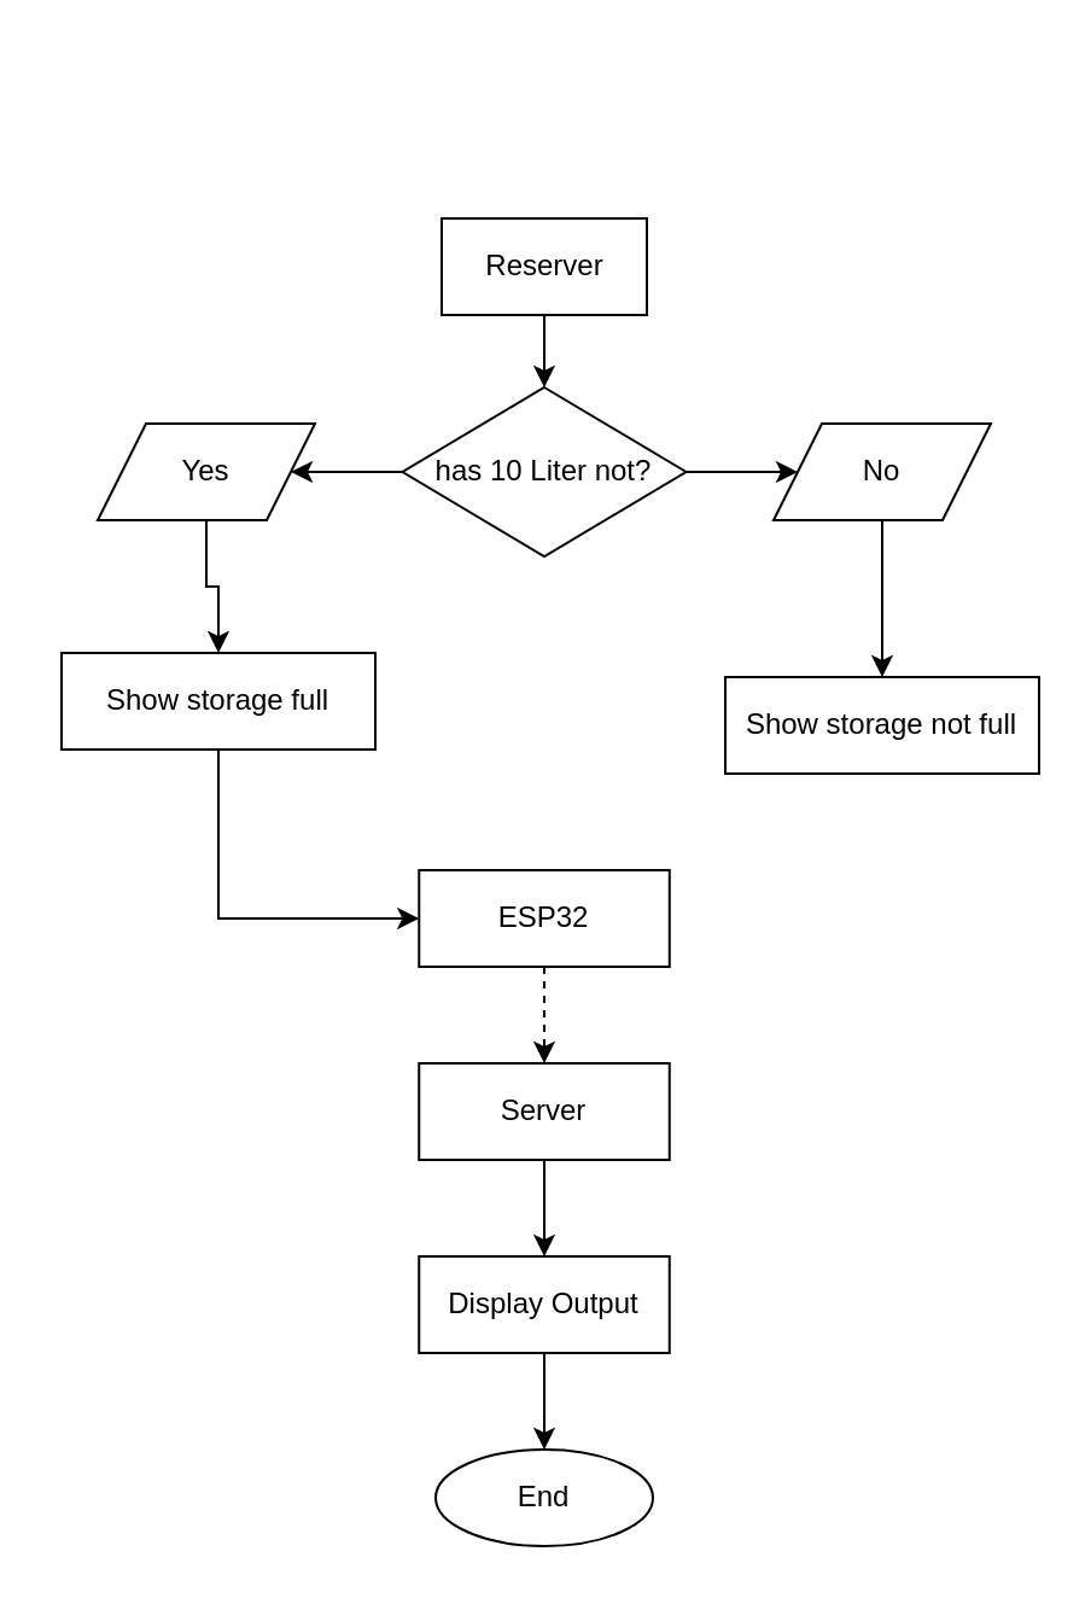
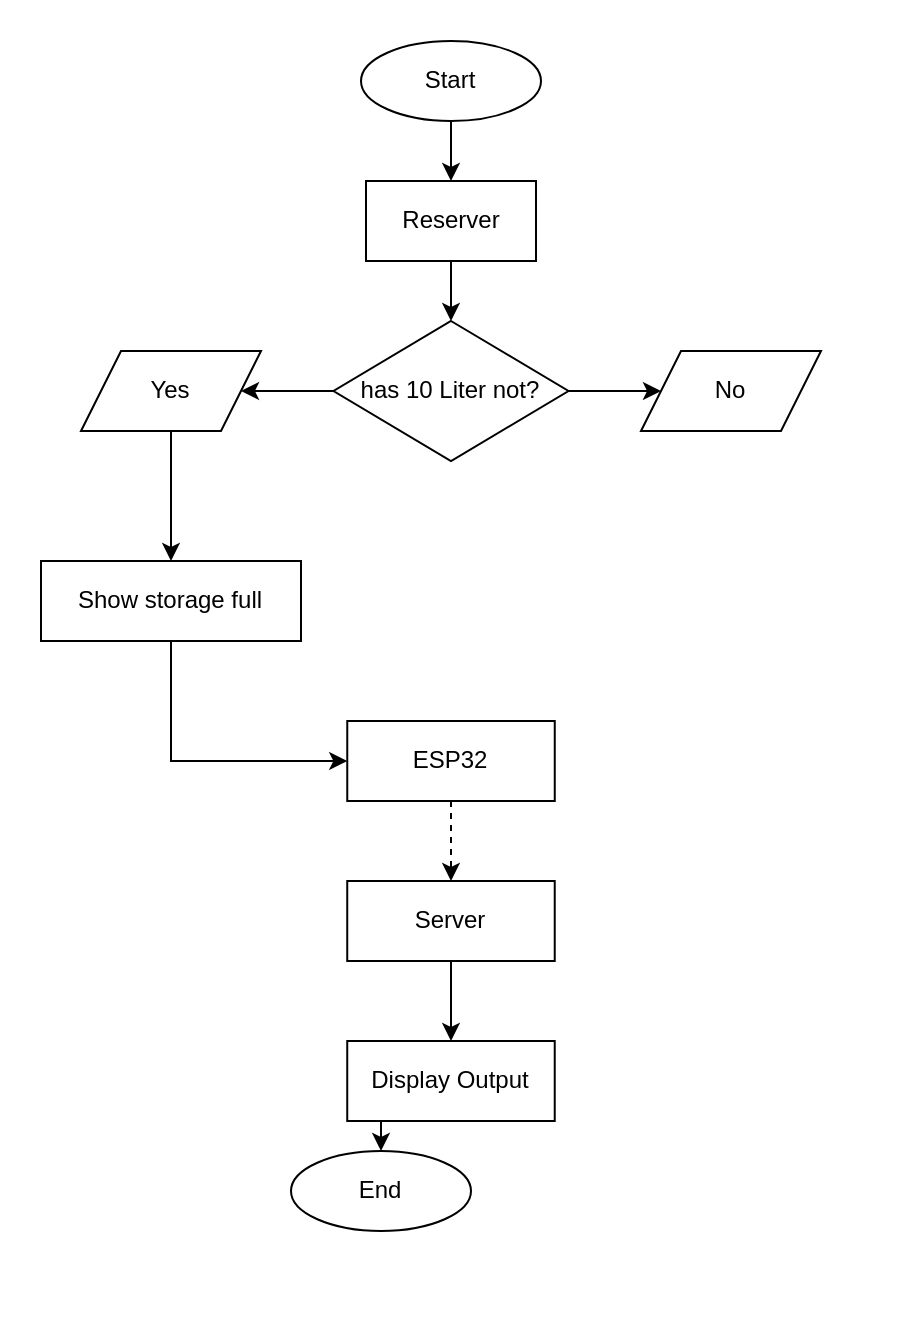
  <mxCell id="0" />
  <mxCell id="1" parent="0" />
+ <mxCell id="2" style="edgeStyle=orthogonalEdgeStyle;rounded=0;orthogonalLoop=1;jettySize=auto;html=1;exitX=0.5;exitY=1;exitDx=0;exitDy=0;entryX=0.5;entryY=0;entryDx=0;entryDy=0;" edge="1" parent="1" source="3" target="5"><mxGeometry relative="1" as="geometry" /></mxCell>
+ <mxCell id="3" value="Start" style="ellipse;whiteSpace=wrap;html=1;" vertex="1" parent="1"><mxGeometry x="180" y="20" width="90" height="40" as="geometry" /></mxCell>
  <mxCell id="4" style="edgeStyle=orthogonalEdgeStyle;rounded=0;orthogonalLoop=1;jettySize=auto;html=1;exitX=0.5;exitY=1;exitDx=0;exitDy=0;entryX=0.5;entryY=0;entryDx=0;entryDy=0;" edge="1" parent="1" source="5" target="8"><mxGeometry relative="1" as="geometry" /></mxCell>
  <mxCell id="5" value="Reserver" style="rounded=0;whiteSpace=wrap;html=1;" vertex="1" parent="1"><mxGeometry x="182.5" y="90" width="85" height="40" as="geometry" /></mxCell>
  <mxCell id="6" style="edgeStyle=orthogonalEdgeStyle;rounded=0;orthogonalLoop=1;jettySize=auto;html=1;exitX=1;exitY=0.5;exitDx=0;exitDy=0;entryX=0;entryY=0.5;entryDx=0;entryDy=0;" edge="1" parent="1" source="8" target="12"><mxGeometry relative="1" as="geometry" /></mxCell>
  <mxCell id="7" style="edgeStyle=orthogonalEdgeStyle;rounded=0;orthogonalLoop=1;jettySize=auto;html=1;exitX=0;exitY=0.5;exitDx=0;exitDy=0;entryX=1;entryY=0.5;entryDx=0;entryDy=0;" edge="1" parent="1" source="8" target="10"><mxGeometry relative="1" as="geometry" /></mxCell>
  <mxCell id="8" value="has 10 Liter not?" style="rhombus;whiteSpace=wrap;html=1;" vertex="1" parent="1"><mxGeometry x="166.25" y="160" width="117.5" height="70" as="geometry" /></mxCell>
  <mxCell id="9" style="edgeStyle=orthogonalEdgeStyle;rounded=0;orthogonalLoop=1;jettySize=auto;html=1;exitX=0.5;exitY=1;exitDx=0;exitDy=0;entryX=0.5;entryY=0;entryDx=0;entryDy=0;" edge="1" parent="1" source="10" target="14"><mxGeometry relative="1" as="geometry" /></mxCell>
  <mxCell id="10" value="&lt;div&gt;Yes&lt;/div&gt;" style="shape=parallelogram;perimeter=parallelogramPerimeter;whiteSpace=wrap;html=1;fixedSize=1;" vertex="1" parent="1"><mxGeometry x="40" y="175" width="90" height="40" as="geometry" /></mxCell>
- <mxCell id="11" style="edgeStyle=orthogonalEdgeStyle;rounded=0;orthogonalLoop=1;jettySize=auto;html=1;exitX=0.5;exitY=1;exitDx=0;exitDy=0;" edge="1" parent="1" source="12" target="15"><mxGeometry relative="1" as="geometry" /></mxCell>
  <mxCell id="12" value="No" style="shape=parallelogram;perimeter=parallelogramPerimeter;whiteSpace=wrap;html=1;fixedSize=1;" vertex="1" parent="1"><mxGeometry x="320" y="175" width="90" height="40" as="geometry" /></mxCell>
  <mxCell id="13" style="edgeStyle=orthogonalEdgeStyle;rounded=0;orthogonalLoop=1;jettySize=auto;html=1;exitX=0.5;exitY=1;exitDx=0;exitDy=0;entryX=0;entryY=0.5;entryDx=0;entryDy=0;" edge="1" parent="1" source="14" target="17"><mxGeometry relative="1" as="geometry" /></mxCell>
- <mxCell id="14" value="Show storage full" style="rounded=0;whiteSpace=wrap;html=1;" vertex="1" parent="1"><mxGeometry x="25" y="270" width="130" height="40" as="geometry" /></mxCell>
- <mxCell id="15" value="Show storage not full" style="rounded=0;whiteSpace=wrap;html=1;" vertex="1" parent="1"><mxGeometry x="300" y="280" width="130" height="40" as="geometry" /></mxCell>
+ <mxCell id="14" value="Show storage full" style="rounded=0;whiteSpace=wrap;html=1;" vertex="1" parent="1"><mxGeometry x="20" y="280" width="130" height="40" as="geometry" /></mxCell>
  <mxCell id="16" style="edgeStyle=orthogonalEdgeStyle;rounded=0;orthogonalLoop=1;jettySize=auto;html=1;exitX=0.5;exitY=1;exitDx=0;exitDy=0;entryX=0.5;entryY=0;entryDx=0;entryDy=0;dashed=1;" edge="1" parent="1" source="17" target="19"><mxGeometry relative="1" as="geometry" /></mxCell>
  <mxCell id="17" value="ESP32" style="rounded=0;whiteSpace=wrap;html=1;" vertex="1" parent="1"><mxGeometry x="173.13" y="360" width="103.75" height="40" as="geometry" /></mxCell>
  <mxCell id="18" style="edgeStyle=orthogonalEdgeStyle;rounded=0;orthogonalLoop=1;jettySize=auto;html=1;exitX=0.5;exitY=1;exitDx=0;exitDy=0;entryX=0.5;entryY=0;entryDx=0;entryDy=0;" edge="1" parent="1" source="19" target="21"><mxGeometry relative="1" as="geometry" /></mxCell>
  <mxCell id="19" value="Server" style="rounded=0;whiteSpace=wrap;html=1;" vertex="1" parent="1"><mxGeometry x="173.12" y="440" width="103.75" height="40" as="geometry" /></mxCell>
  <mxCell id="20" style="edgeStyle=orthogonalEdgeStyle;rounded=0;orthogonalLoop=1;jettySize=auto;html=1;exitX=0.5;exitY=1;exitDx=0;exitDy=0;entryX=0.5;entryY=0;entryDx=0;entryDy=0;" edge="1" parent="1" source="21" target="22"><mxGeometry relative="1" as="geometry" /></mxCell>
  <mxCell id="21" value="Display Output" style="rounded=0;whiteSpace=wrap;html=1;" vertex="1" parent="1"><mxGeometry x="173.12" y="520" width="103.75" height="40" as="geometry" /></mxCell>
- <mxCell id="22" value="End" style="ellipse;whiteSpace=wrap;html=1;" vertex="1" parent="1"><mxGeometry x="180" y="600" width="90" height="40" as="geometry" /></mxCell>
+ <mxCell id="22" value="End" style="ellipse;whiteSpace=wrap;html=1;" vertex="1" parent="1"><mxGeometry x="145" y="575" width="90" height="40" as="geometry" /></mxCell>
